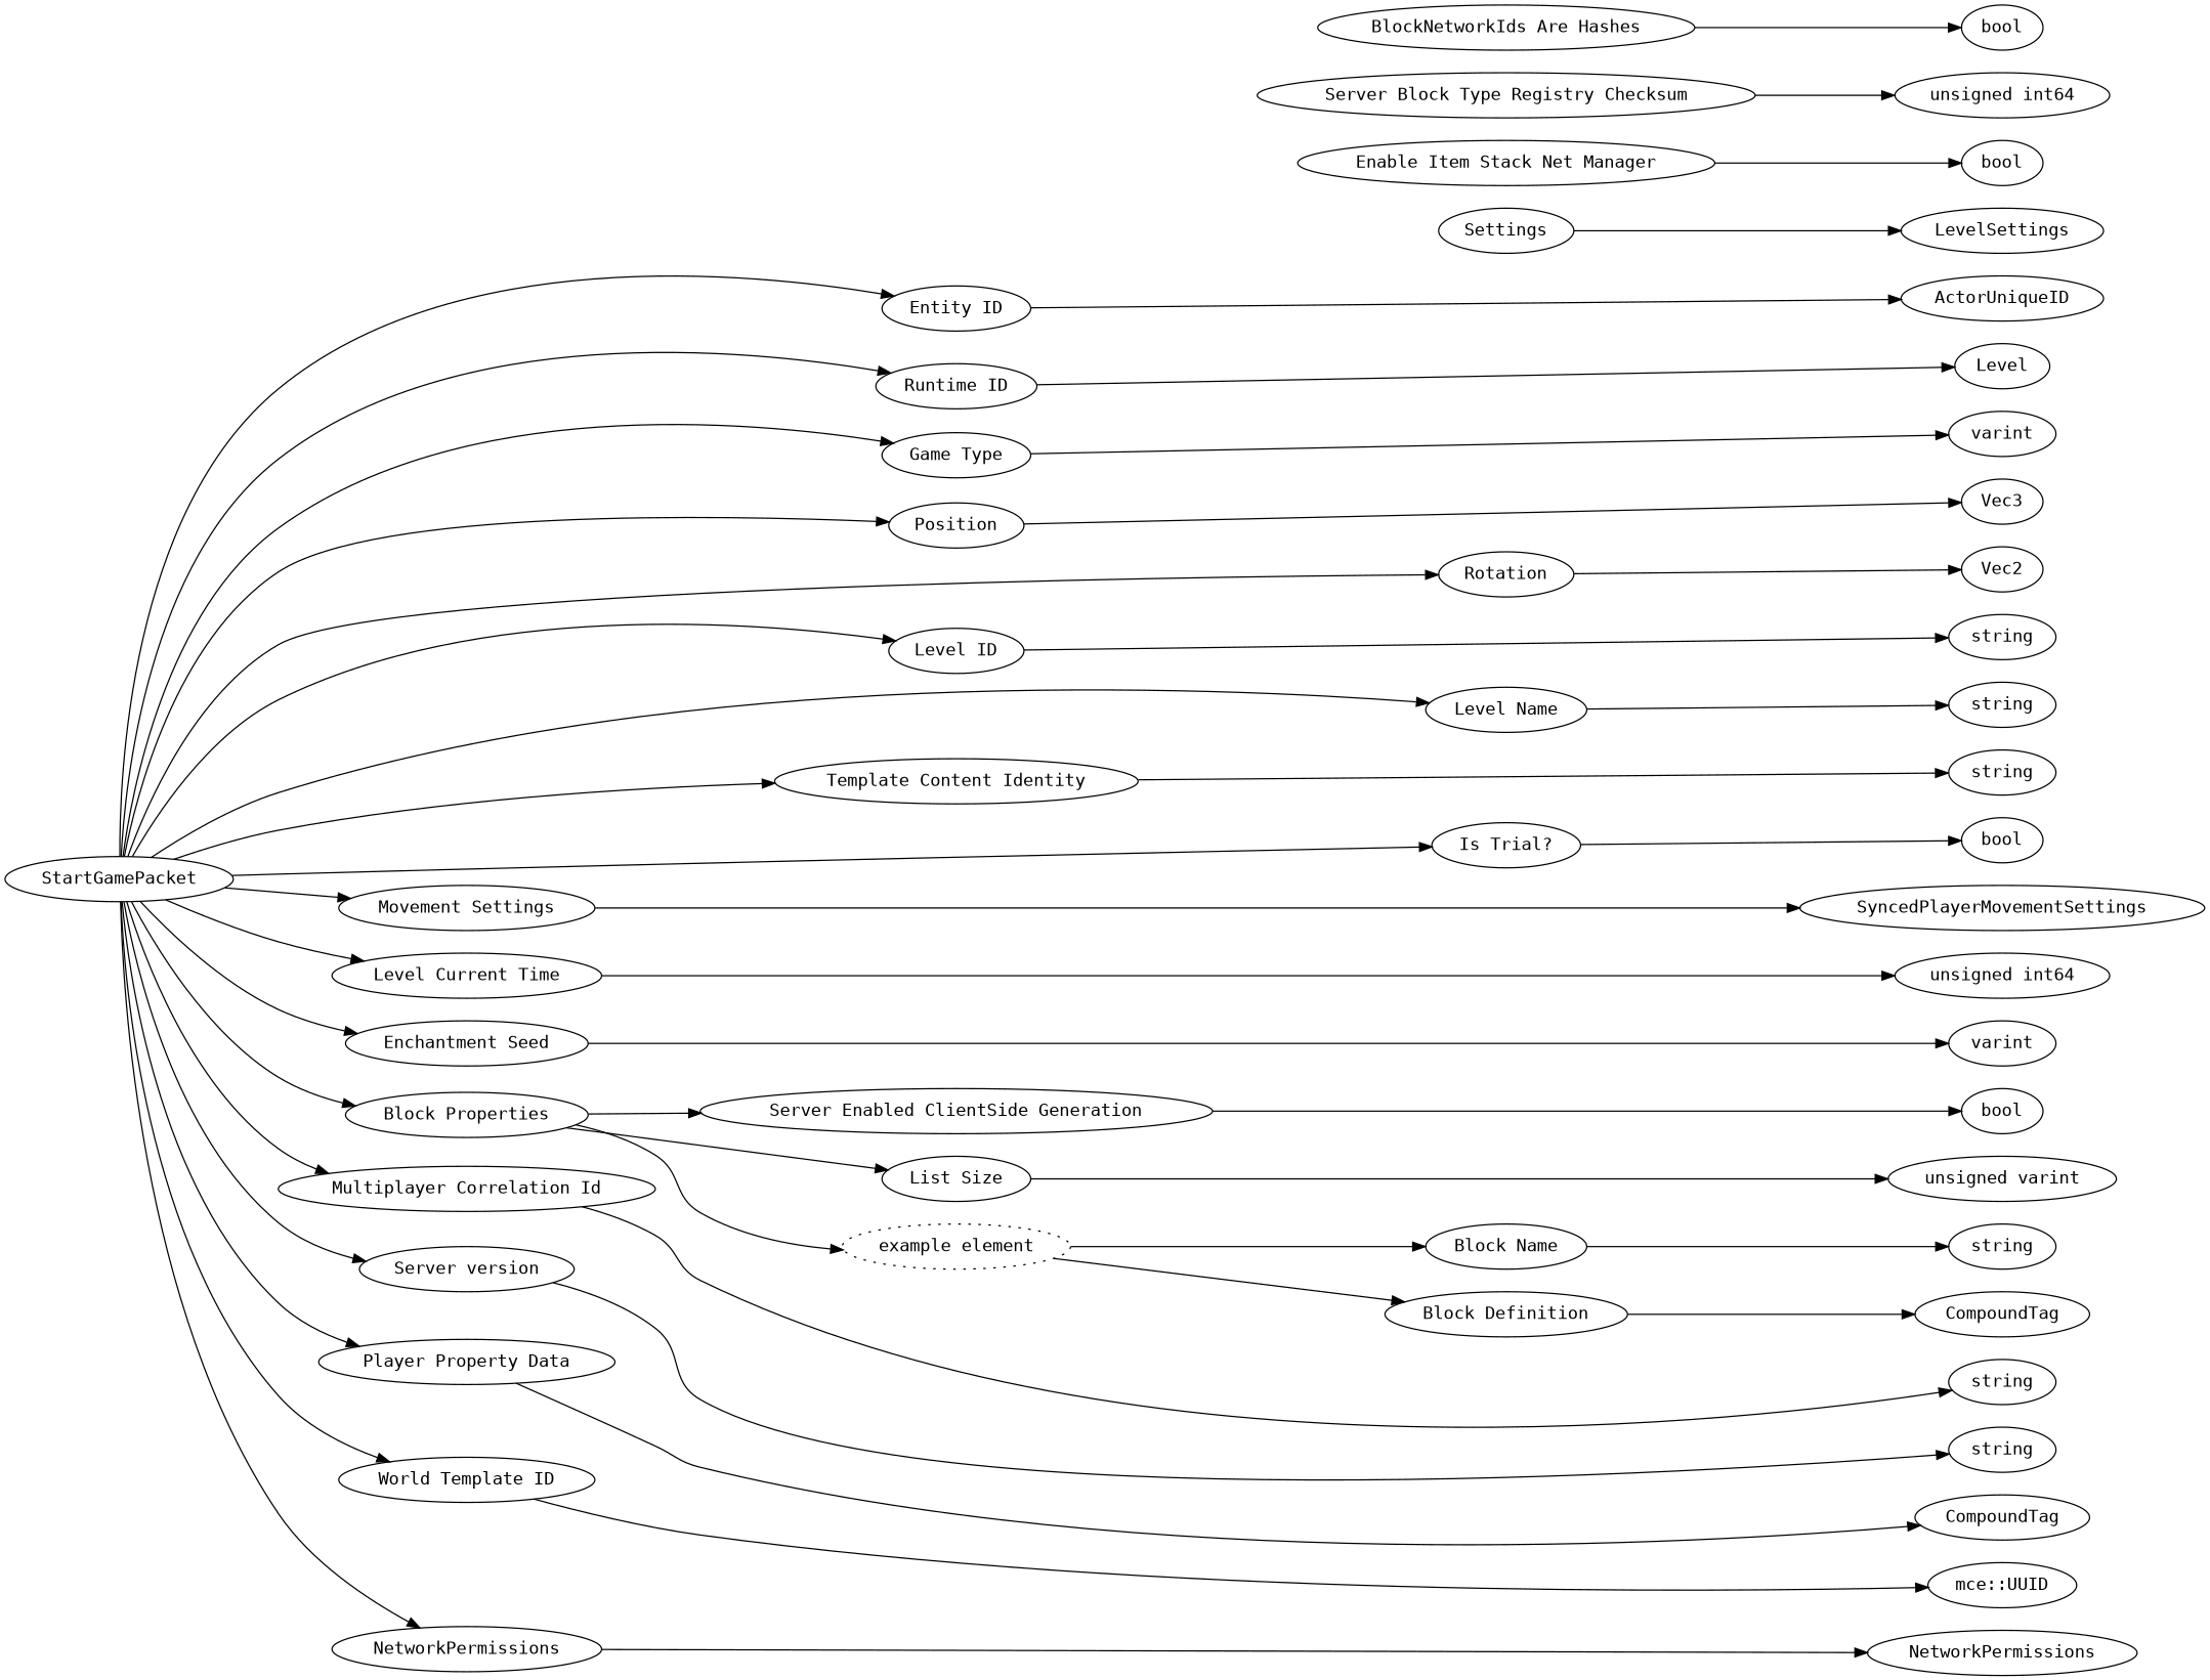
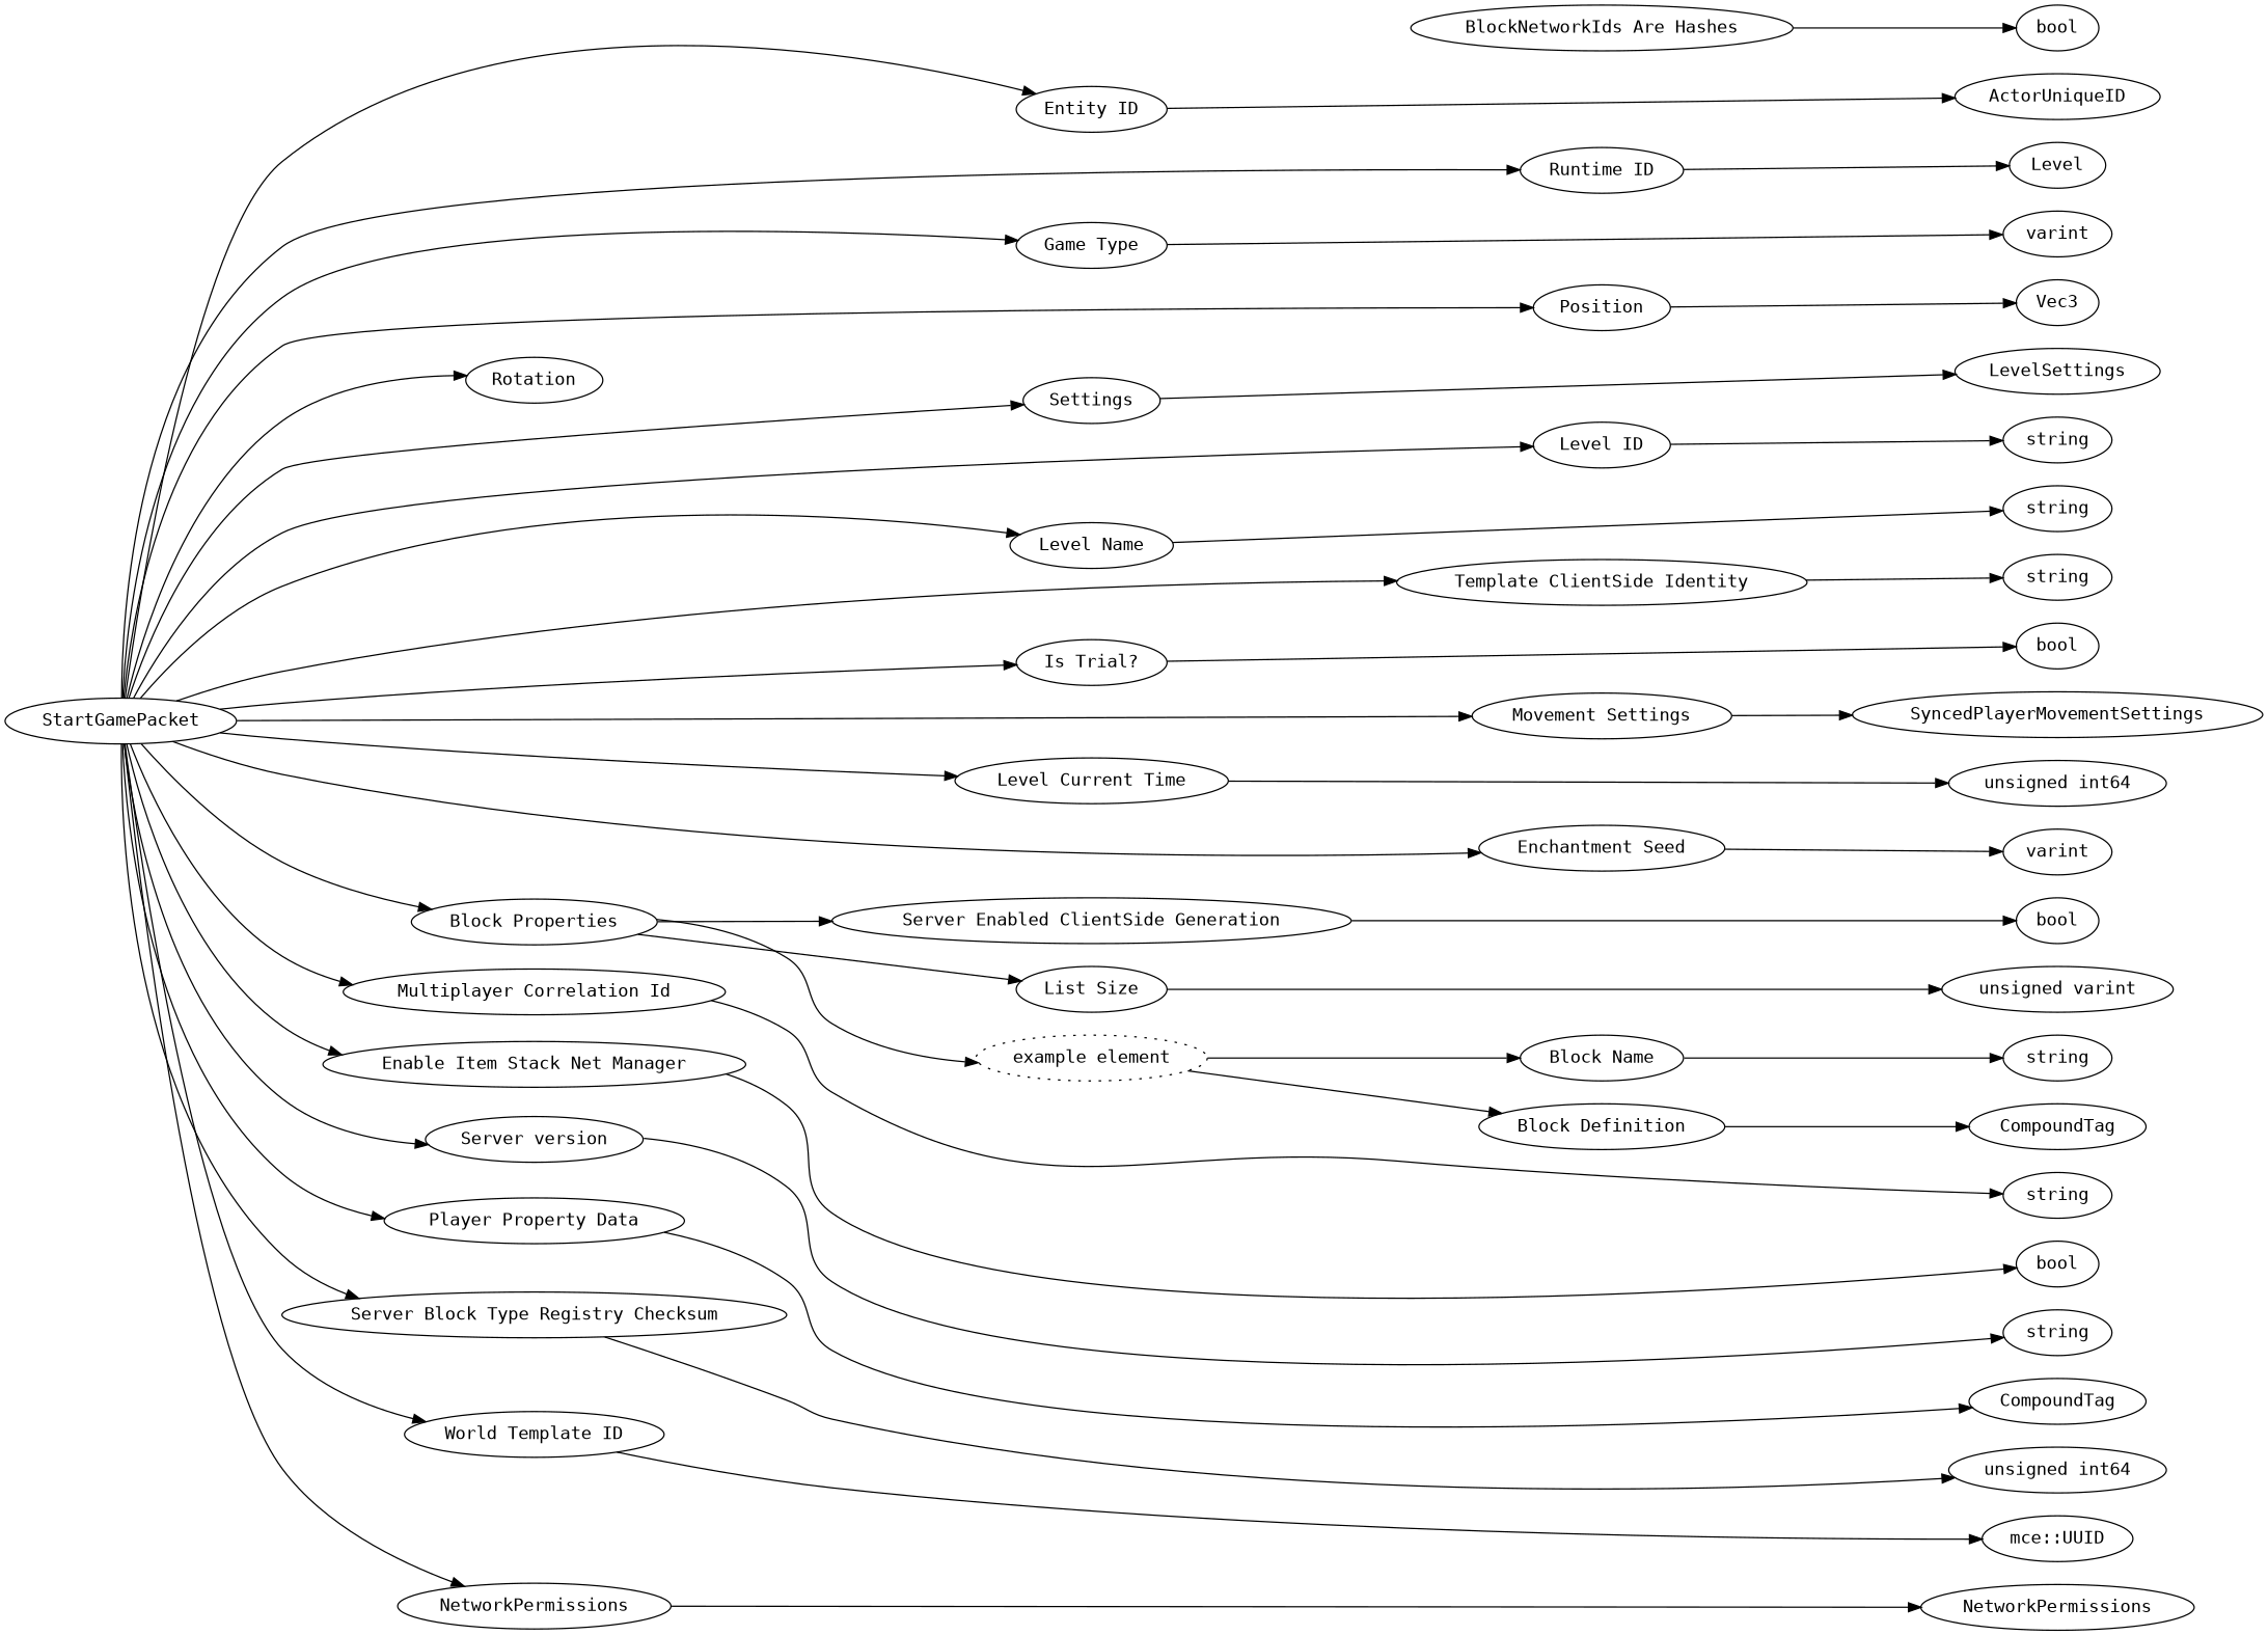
  digraph {
    fontname="DejaVu Sans Mono"
    rankdir=LR
    node [fontname="DejaVu Sans Mono"]
    edge [fontname="DejaVu Sans Mono"]
    n1 [label=ActorUniqueID]
    n2 [label=Level]
    n3 [label=varint]
    n4 [label=Vec3]
-   n5 [label=Vec2]
    n6 [label=LevelSettings]
    n7 [label=string]
    n8 [label=string]
    n9 [label=string]
    n10 [label=bool]
    n11 [label=SyncedPlayerMovementSettings]
    n12 [label="unsigned int64"]
    n13 [label=varint]
    n14 [label="unsigned varint"]
    n15 [label=string]
    n16 [label=CompoundTag]
    n17 [label=string]
    n18 [label=bool]
    n19 [label=string]
    n20 [label=CompoundTag]
    n21 [label="unsigned int64"]
    n22 [label="mce::UUID"]
    n23 [label=bool]
    n24 [label=bool]
    n25 [label=NetworkPermissions]
    n26 [label=StartGamePacket]
    n27 [label="Entity ID"]
    n28 [label="Runtime ID"]
    n29 [label="Game Type"]
    n30 [label=Position]
    n31 [label=Rotation]
    n32 [label=Settings]
    n33 [label="Level ID"]
    n34 [label="Level Name"]
-   n35 [label="Template Content Identity"]
+   n35 [label="Template ClientSide Identity"]
    n36 [label="Is Trial?"]
    n37 [label="Movement Settings"]
    n38 [label="Level Current Time"]
    n39 [label="Enchantment Seed"]
    n40 [label="Block Properties"]
    n41 [label="Multiplayer Correlation Id"]
    n42 [label="Enable Item Stack Net Manager"]
    n43 [label="Server version"]
    n44 [label="Player Property Data"]
    n45 [label="Server Block Type Registry Checksum"]
    n46 [label="World Template ID"]
    n47 [label=NetworkPermissions]
    n48 [label="Server Enabled ClientSide Generation"]
    n49 [label="List Size"]
    n50 [label="example element" style=dotted]
    n51 [label="BlockNetworkIds Are Hashes"]
    n52 [label="Block Name"]
    n53 [label="Block Definition"]
    subgraph sub_1 {
      rank=max
      n1
      n2
      n3
      n4
-     n5
      n6
      n7
      n8
      n9
      n10
      n11
      n12
      n13
      n14
      n15
      n16
      n17
      n18
      n19
      n20
      n21
      n22
      n23
      n24
      n25
    }
    n26 -> n27
    n26 -> n28
    n26 -> n29
    n26 -> n30
    n26 -> n31
+   n26 -> n32
    n26 -> n33
    n26 -> n34
    n26 -> n35
    n26 -> n36
    n26 -> n37
    n26 -> n38
    n26 -> n39
    n26 -> n40
    n26 -> n41
+   n26 -> n42
    n26 -> n43
    n26 -> n44
+   n26 -> n45
    n26 -> n46
    n26 -> n47
    n27 -> n1
    n28 -> n2
    n29 -> n3
    n30 -> n4
-   n31 -> n5
    n32 -> n6
    n33 -> n7
    n34 -> n8
    n35 -> n9
    n36 -> n10
    n37 -> n11
    n38 -> n12
    n39 -> n13
    n40 -> n48
    n40 -> n49
    n40 -> n50
    n41 -> n17
    n42 -> n18
    n43 -> n19
    n44 -> n20
    n45 -> n21
    n46 -> n22
    n47 -> n25
    n48 -> n23
    n49 -> n14
    n50 -> n52
    n50 -> n53
    n51 -> n24
    n52 -> n15
    n53 -> n16
  }
